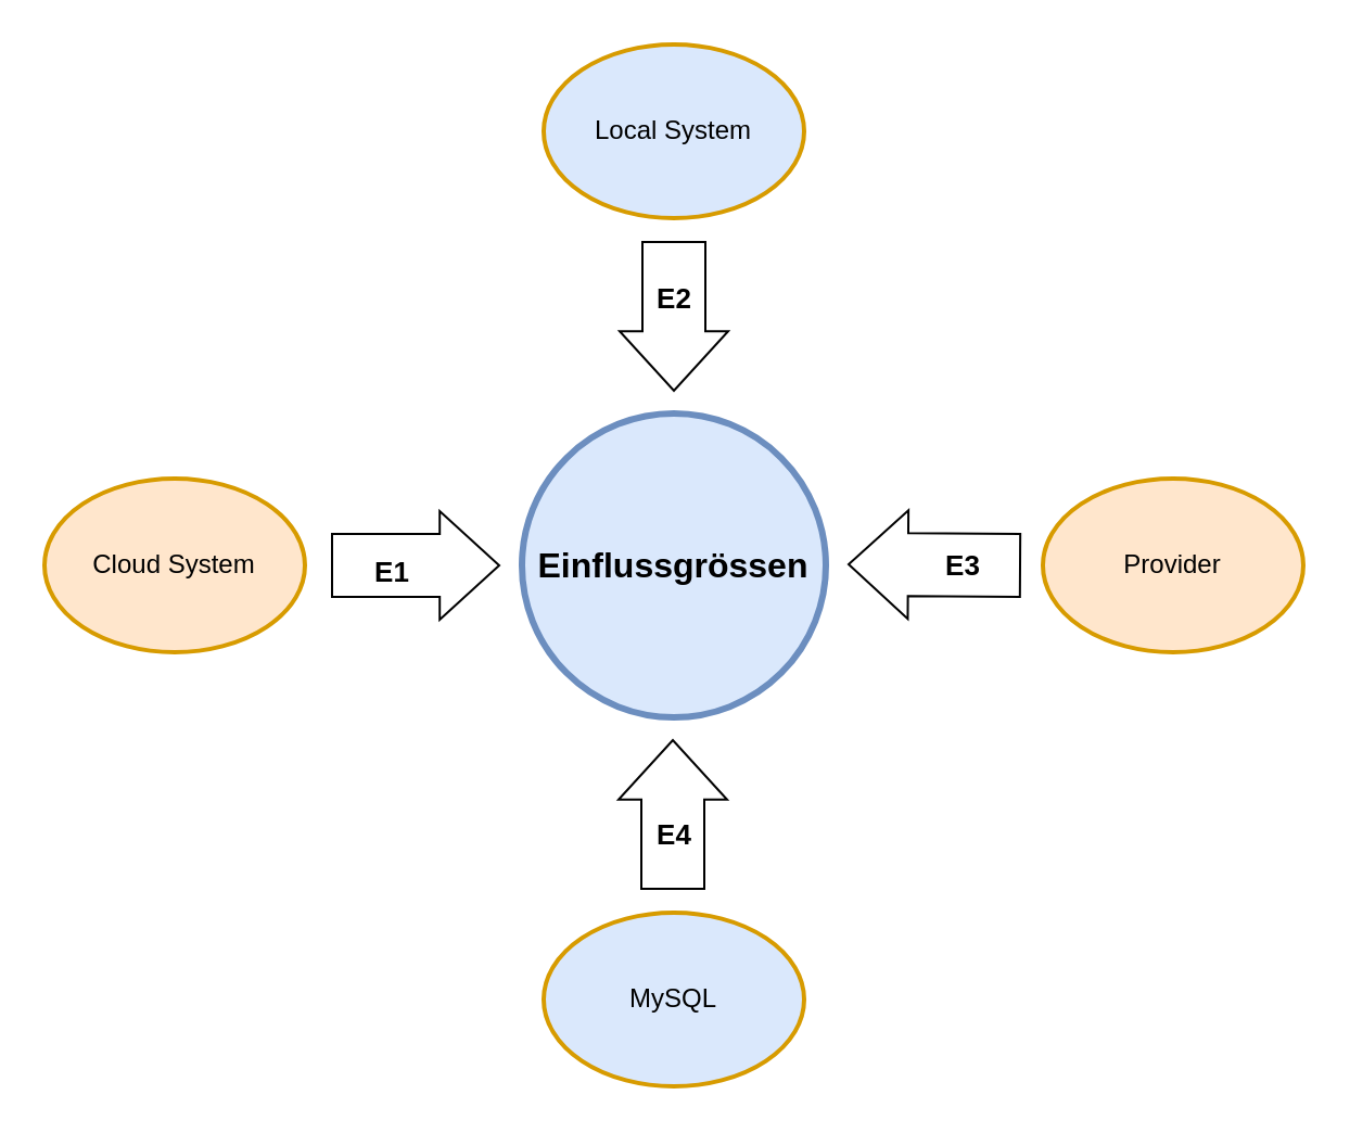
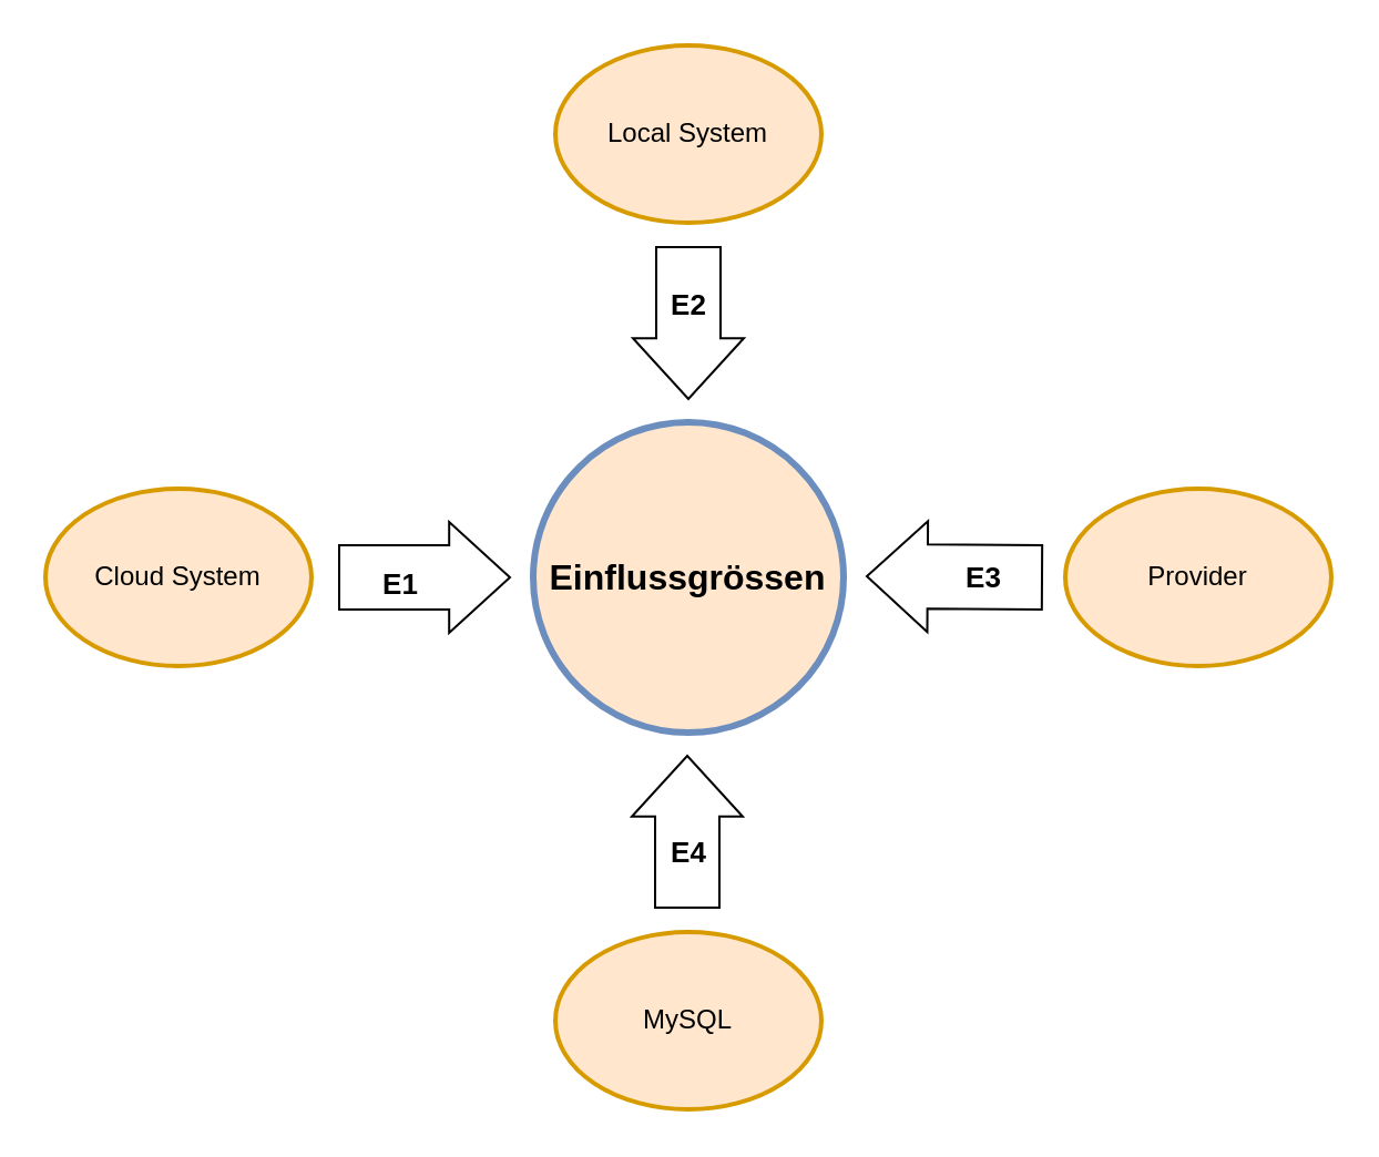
  <mxCell id="0" />
  <mxCell id="1" parent="0" />
  <mxCell id="2" value="" style="shape=flexArrow;endArrow=classic;html=1;rounded=0;width=29;endSize=8.8;" parent="1" edge="1"><mxGeometry width="50" height="50" relative="1" as="geometry"><mxPoint x="152" y="260" as="sourcePoint" /><mxPoint x="230" y="260" as="targetPoint" /></mxGeometry></mxCell>
  <mxCell id="3" value="E1" style="edgeLabel;html=1;align=center;verticalAlign=middle;resizable=0;points=[];fontSize=13;fontStyle=1" parent="2" vertex="1" connectable="0"><mxGeometry x="-0.301" y="-4" relative="1" as="geometry"><mxPoint y="-2" as="offset" /></mxGeometry></mxCell>
- <mxCell id="4" value="&lt;font style=&quot;font-size: 16px;&quot;&gt;&lt;b&gt;Einflussgrössen&lt;/b&gt;&lt;/font&gt;" style="ellipse;whiteSpace=wrap;html=1;aspect=fixed;fillColor=#dae8fc;strokeColor=#6c8ebf;strokeWidth=3;" parent="1" vertex="1"><mxGeometry x="240" y="190" width="140" height="140" as="geometry" /></mxCell>
+ <mxCell id="4" value="&lt;font style=&quot;font-size: 16px;&quot;&gt;&lt;b&gt;Einflussgrössen&lt;/b&gt;&lt;/font&gt;" style="ellipse;whiteSpace=wrap;html=1;aspect=fixed;fillColor=#ffe6cc;strokeColor=#6c8ebf;strokeWidth=3;" parent="1" vertex="1"><mxGeometry x="240" y="190" width="140" height="140" as="geometry" /></mxCell>
  <mxCell id="5" value="Cloud System" style="ellipse;whiteSpace=wrap;html=1;fillColor=#ffe6cc;strokeColor=#d79b00;strokeWidth=2;" parent="1" vertex="1"><mxGeometry x="20" y="220" width="120" height="80" as="geometry" /></mxCell>
- <mxCell id="6" value="Local System" style="ellipse;whiteSpace=wrap;html=1;fillColor=#dae8fc;strokeColor=#d79b00;strokeWidth=2;" parent="1" vertex="1"><mxGeometry x="250" y="20" width="120" height="80" as="geometry" /></mxCell>
+ <mxCell id="6" value="Local System" style="ellipse;whiteSpace=wrap;html=1;fillColor=#ffe6cc;strokeColor=#d79b00;strokeWidth=2;" parent="1" vertex="1"><mxGeometry x="250" y="20" width="120" height="80" as="geometry" /></mxCell>
  <mxCell id="7" value="" style="shape=flexArrow;endArrow=classic;html=1;rounded=0;width=29;endSize=8.8;shadow=0;fillColor=none;" parent="1" edge="1"><mxGeometry width="50" height="50" relative="1" as="geometry"><mxPoint x="310" y="110.5" as="sourcePoint" /><mxPoint x="310" y="180" as="targetPoint" /></mxGeometry></mxCell>
  <mxCell id="8" value="E2" style="edgeLabel;html=1;align=center;verticalAlign=middle;resizable=0;points=[];fontSize=13;fontStyle=1" parent="7" vertex="1" connectable="0"><mxGeometry x="-0.301" y="-4" relative="1" as="geometry"><mxPoint x="3" y="2" as="offset" /></mxGeometry></mxCell>
  <mxCell id="9" value="" style="shape=flexArrow;endArrow=classic;html=1;rounded=0;width=29;endSize=8.8;" parent="1" edge="1"><mxGeometry width="50" height="50" relative="1" as="geometry"><mxPoint x="470" y="260" as="sourcePoint" /><mxPoint x="390" y="259.5" as="targetPoint" /></mxGeometry></mxCell>
  <mxCell id="10" value="E3" style="edgeLabel;html=1;align=center;verticalAlign=middle;resizable=0;points=[];fontSize=13;fontStyle=1" parent="9" vertex="1" connectable="0"><mxGeometry x="-0.301" y="-4" relative="1" as="geometry"><mxPoint y="4" as="offset" /></mxGeometry></mxCell>
  <mxCell id="11" value="Provider" style="ellipse;whiteSpace=wrap;html=1;fillColor=#ffe6cc;strokeColor=#d79b00;strokeWidth=2;" parent="1" vertex="1"><mxGeometry x="480" y="220" width="120" height="80" as="geometry" /></mxCell>
- <mxCell id="12" value="MySQL" style="ellipse;whiteSpace=wrap;html=1;fillColor=#dae8fc;strokeColor=#d79b00;strokeWidth=2;" vertex="1" parent="1"><mxGeometry x="250" y="420" width="120" height="80" as="geometry" /></mxCell>
+ <mxCell id="12" value="MySQL" style="ellipse;whiteSpace=wrap;html=1;fillColor=#ffe6cc;strokeColor=#d79b00;strokeWidth=2;" vertex="1" parent="1"><mxGeometry x="250" y="420" width="120" height="80" as="geometry" /></mxCell>
  <mxCell id="13" value="" style="shape=flexArrow;endArrow=classic;html=1;rounded=0;width=29;endSize=8.8;shadow=0;fillColor=none;" edge="1" parent="1"><mxGeometry width="50" height="50" relative="1" as="geometry"><mxPoint x="309.5" y="409.5" as="sourcePoint" /><mxPoint x="309.5" y="340" as="targetPoint" /></mxGeometry></mxCell>
  <mxCell id="14" value="E4" style="edgeLabel;html=1;align=center;verticalAlign=middle;resizable=0;points=[];fontSize=13;fontStyle=1" vertex="1" connectable="0" parent="13"><mxGeometry x="-0.301" y="-4" relative="1" as="geometry"><mxPoint x="-4" y="-2" as="offset" /></mxGeometry></mxCell>
